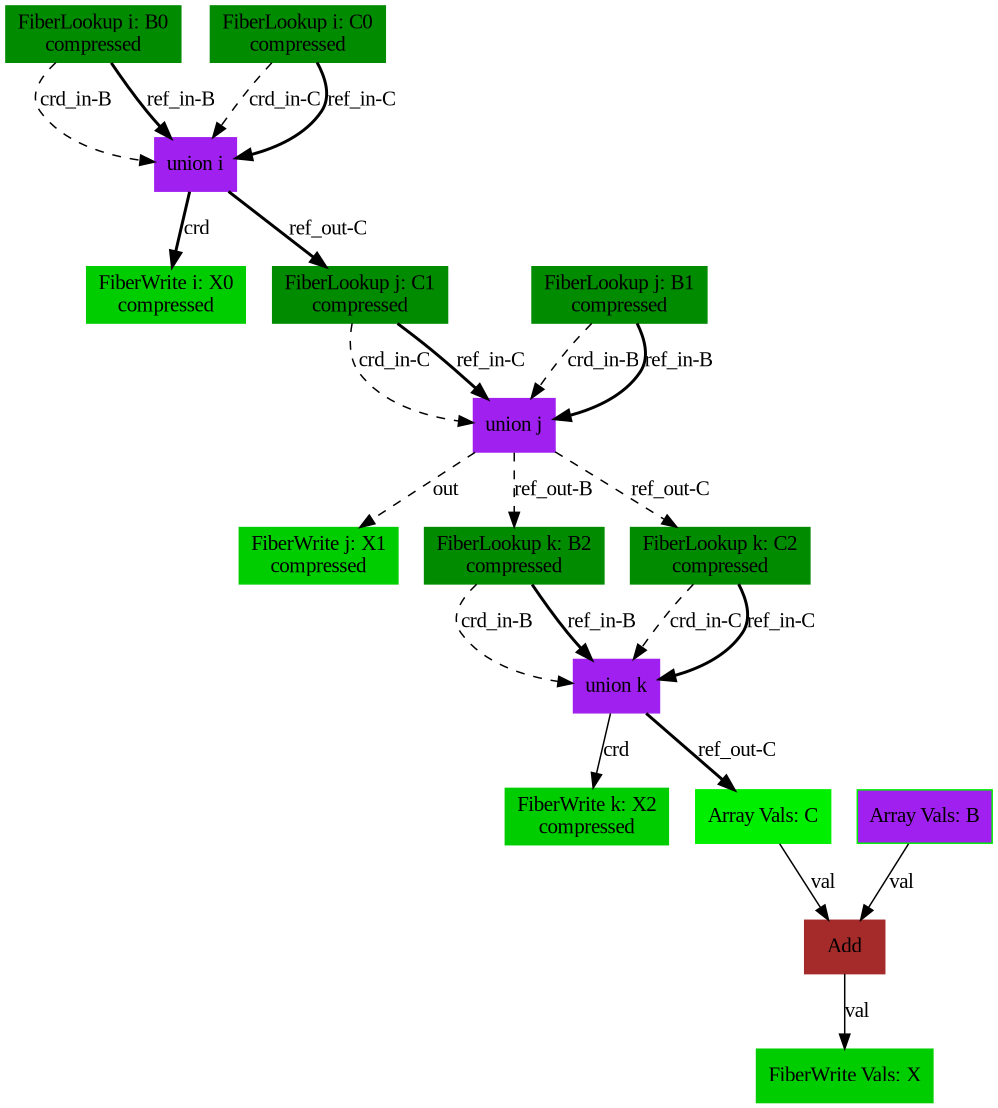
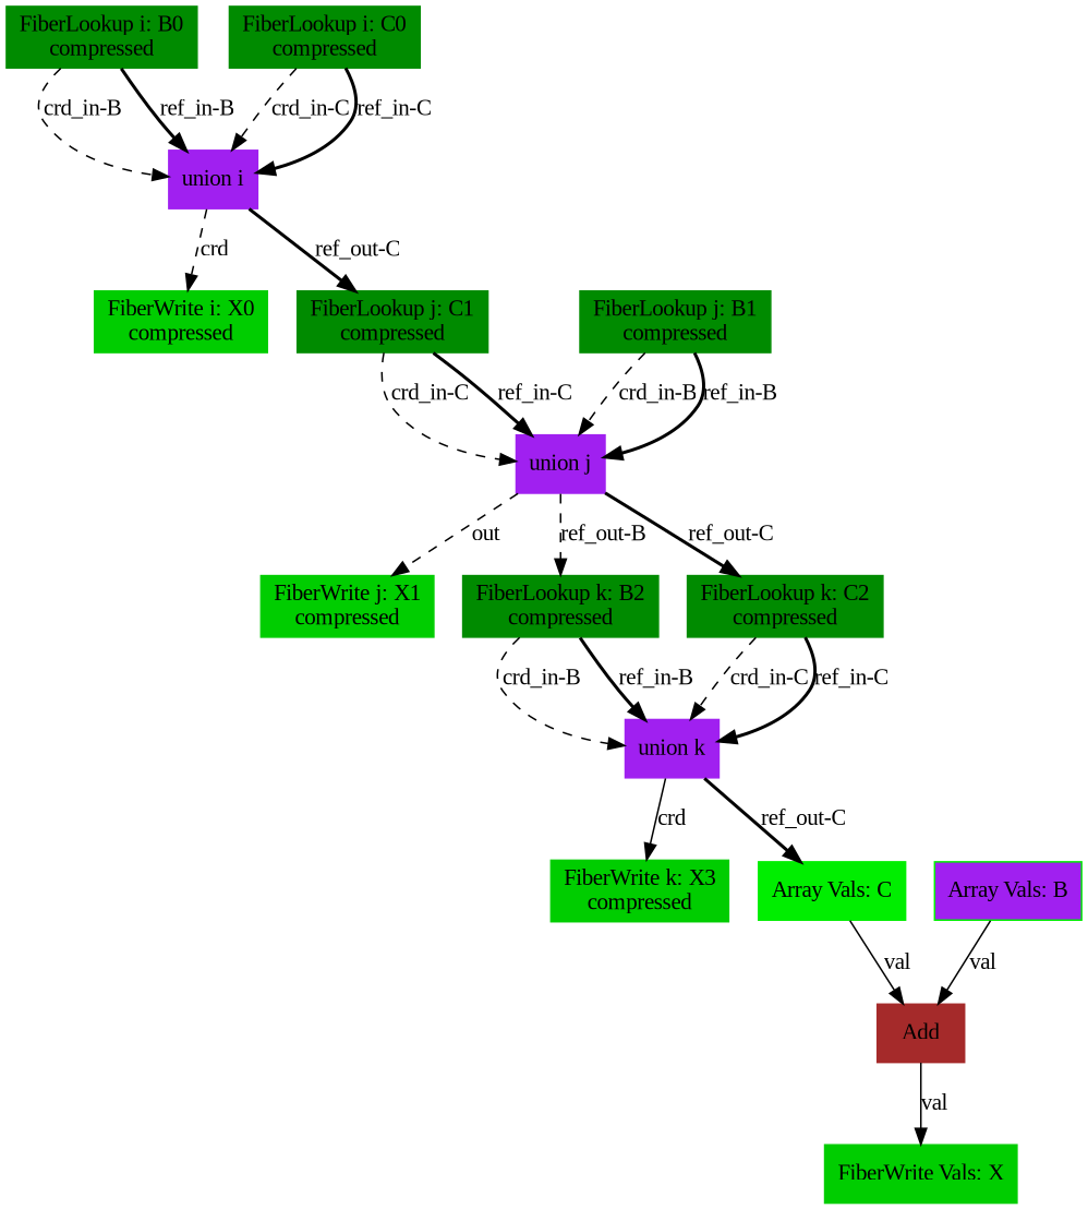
  digraph {
    fontname="Liberation Serif"
    node [color=green4 fontname="Liberation Serif" format=compressed shape=box style=filled type=fiberlookup]
    edge [fontname="Liberation Serif" style=dashed type=ref]
    n1 [index=i label="FiberLookup i: B0\ncompressed" root=true src=true tensor=B]
    n2 [color=purple index=i label="union i" type=union format=""]
    n3 [color=green3 crdsize=B0_dim index=i label="FiberWrite i: X0\ncompressed" segsize=2 sink=true tensor=X type=fiberwrite]
    n4 [index=j label="FiberLookup j: C1\ncompressed" root=false src=true tensor=C]
    n5 [index=j label="FiberLookup j: B1\ncompressed" root=false src=true tensor=B]
    n6 [color=purple index=j label="union j" type=union format=""]
    n7 [color=green3 crdsize="B0_dim*B1_dim" index=j label="FiberWrite j: X1\ncompressed" segsize="B0_dim+1" sink=true tensor=X type=fiberwrite]
    n8 [index=k label="FiberLookup k: B2\ncompressed" root=false src=true tensor=B]
    n9 [index=k label="FiberLookup k: C2\ncompressed" root=false src=true tensor=C]
    n10 [color=purple index=k label="union k" type=union format=""]
-   n11 [color=green3 crdsize="B0_dim*B1_dim*B2_dim" index=k label="FiberWrite k: X2\ncompressed" segsize="B0_dim*B1_dim+1" sink=true tensor=X type=fiberwrite]
+   n11 [color=green3 crdsize="B0_dim*B1_dim*B2_dim" index=k label="FiberWrite k: X3\ncompressed" segsize="B0_dim*B1_dim+1" sink=true tensor=X type=fiberwrite]
    n12 [color=green2 label="Array Vals: C" tensor=C type=arrayvals format=""]
    n13 [color=green2 fillcolor=purple label="Array Vals: B" tensor=B type=arrayvals format=""]
    n14 [color=brown label=Add sub=0 type=add format=""]
    n15 [color=green3 label="FiberWrite Vals: X" sink=true tensor=X type=fiberwrite format=""]
    n16 [index=i label="FiberLookup i: C0\ncompressed" root=true src=true tensor=C]
    n1 -> n2 [label="crd_in-B" type=crd]
    n1 -> n2 [label="ref_in-B" style=bold]
-   n2 -> n3 [label=crd style=bold type=crd]
+   n2 -> n3 [label=crd type=crd]
    n2 -> n4 [label="ref_out-C" style=bold]
    n4 -> n6 [label="crd_in-C" type=crd]
    n4 -> n6 [label="ref_in-C" style=bold]
    n5 -> n6 [label="crd_in-B" type=crd]
    n5 -> n6 [label="ref_in-B" style=bold]
    n6 -> n7 [label=out type=crd]
    n6 -> n8 [label="ref_out-B"]
-   n6 -> n9 [label="ref_out-C"]
+   n6 -> n9 [label="ref_out-C" style=bold]
    n8 -> n10 [label="crd_in-B" type=crd]
    n8 -> n10 [label="ref_in-B" style=bold]
    n9 -> n10 [label="crd_in-C" type=crd]
    n9 -> n10 [label="ref_in-C" style=bold]
    n10 -> n11 [label=crd style=solid type=crd]
    n10 -> n12 [label="ref_out-C" style=bold]
    n12 -> n14 [label=val type=val style=""]
    n13 -> n14 [label=val type=val style=""]
    n14 -> n15 [label=val type=val style=""]
    n16 -> n2 [label="crd_in-C" type=crd]
    n16 -> n2 [label="ref_in-C" style=bold]
  }
